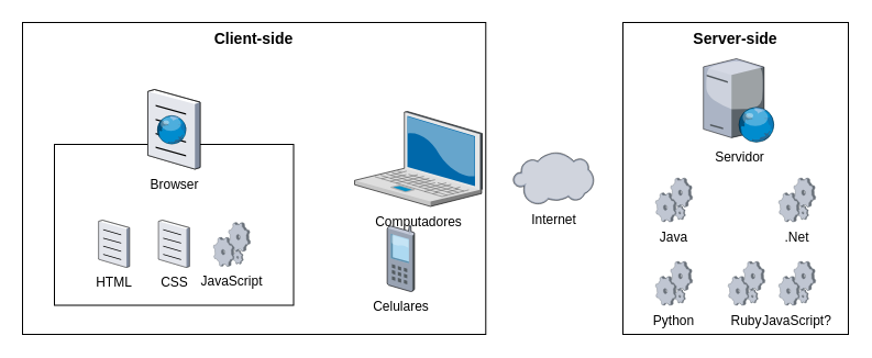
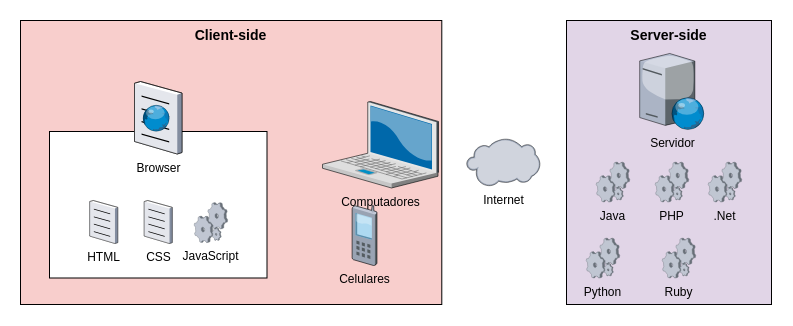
  <mxCell id="0" />
  <mxCell id="1" parent="0" />
- <mxCell id="2" value="Server-side" style="rounded=0;whiteSpace=wrap;html=1;verticalAlign=top;fontStyle=1;fontSize=14;" vertex="1" parent="1"><mxGeometry x="566" y="20" width="205" height="284" as="geometry" /></mxCell>
- <mxCell id="3" value="Client-side" style="rounded=0;whiteSpace=wrap;html=1;verticalAlign=top;fontStyle=1;fontSize=14;" vertex="1" parent="1"><mxGeometry x="20" y="20" width="421.29" height="284" as="geometry" /></mxCell>
+ <mxCell id="2" value="Server-side" style="rounded=0;whiteSpace=wrap;html=1;verticalAlign=top;fontStyle=1;fontSize=14;fillColor=#e1d5e7;" vertex="1" parent="1"><mxGeometry x="566" y="20" width="205" height="284" as="geometry" /></mxCell>
+ <mxCell id="3" value="Client-side" style="rounded=0;whiteSpace=wrap;html=1;verticalAlign=top;fontStyle=1;fontSize=14;fillColor=#f8cecc;" vertex="1" parent="1"><mxGeometry x="20" y="20" width="421.29" height="284" as="geometry" /></mxCell>
  <mxCell id="4" value="" style="rounded=0;whiteSpace=wrap;html=1;" vertex="1" parent="1"><mxGeometry x="49" y="131" width="217.5" height="146.5" as="geometry" /></mxCell>
  <mxCell id="5" value="Servidor" style="verticalLabelPosition=bottom;aspect=fixed;html=1;verticalAlign=top;strokeColor=none;align=center;outlineConnect=0;shape=mxgraph.citrix.web_server;" vertex="1" parent="1"><mxGeometry x="639.2" y="53" width="64.6" height="76" as="geometry" /></mxCell>
  <mxCell id="6" value="Computadores" style="verticalLabelPosition=bottom;aspect=fixed;html=1;verticalAlign=top;strokeColor=none;align=center;outlineConnect=0;shape=mxgraph.citrix.laptop_2;" vertex="1" parent="1"><mxGeometry x="322" y="101" width="116" height="86.5" as="geometry" /></mxCell>
  <mxCell id="7" value="Browser" style="verticalLabelPosition=bottom;aspect=fixed;html=1;verticalAlign=top;strokeColor=none;align=center;outlineConnect=0;shape=mxgraph.citrix.browser;" vertex="1" parent="1"><mxGeometry x="134" y="81" width="47.5" height="72.5" as="geometry" /></mxCell>
  <mxCell id="8" value="Celulares" style="verticalLabelPosition=bottom;aspect=fixed;html=1;verticalAlign=top;strokeColor=none;align=center;outlineConnect=0;shape=mxgraph.citrix.cell_phone;" vertex="1" parent="1"><mxGeometry x="351.5" y="205" width="25" height="60" as="geometry" /></mxCell>
  <mxCell id="9" value="JavaScript" style="verticalLabelPosition=bottom;aspect=fixed;html=1;verticalAlign=top;strokeColor=none;align=center;outlineConnect=0;shape=mxgraph.citrix.process;" vertex="1" parent="1"><mxGeometry x="193.66" y="202" width="33.55" height="40" as="geometry" /></mxCell>
  <mxCell id="10" value="HTML" style="verticalLabelPosition=bottom;aspect=fixed;html=1;verticalAlign=top;strokeColor=none;align=center;outlineConnect=0;shape=mxgraph.citrix.document;" vertex="1" parent="1"><mxGeometry x="89.21" y="200" width="28.07" height="43" as="geometry" /></mxCell>
  <mxCell id="11" value="CSS" style="verticalLabelPosition=bottom;aspect=fixed;html=1;verticalAlign=top;strokeColor=none;align=center;outlineConnect=0;shape=mxgraph.citrix.document;" vertex="1" parent="1"><mxGeometry x="143.71" y="200" width="28.07" height="43" as="geometry" /></mxCell>
  <mxCell id="12" value="Internet" style="verticalLabelPosition=bottom;aspect=fixed;html=1;verticalAlign=top;strokeColor=none;align=center;outlineConnect=0;shape=mxgraph.citrix.cloud;" vertex="1" parent="1"><mxGeometry x="466" y="138" width="73.55" height="48" as="geometry" /></mxCell>
  <mxCell id="13" value="Java" style="verticalLabelPosition=bottom;aspect=fixed;html=1;verticalAlign=top;strokeColor=none;align=center;outlineConnect=0;shape=mxgraph.citrix.process;" vertex="1" parent="1"><mxGeometry x="595.72" y="161.5" width="33.55" height="40" as="geometry" /></mxCell>
+ <mxCell id="14" value="PHP" style="verticalLabelPosition=bottom;aspect=fixed;html=1;verticalAlign=top;strokeColor=none;align=center;outlineConnect=0;shape=mxgraph.citrix.process;" vertex="1" parent="1"><mxGeometry x="654.72" y="161.5" width="33.55" height="40" as="geometry" /></mxCell>
  <mxCell id="15" value=".Net" style="verticalLabelPosition=bottom;aspect=fixed;html=1;verticalAlign=top;strokeColor=none;align=center;outlineConnect=0;shape=mxgraph.citrix.process;" vertex="1" parent="1"><mxGeometry x="707.72" y="161.5" width="33.55" height="40" as="geometry" /></mxCell>
- <mxCell id="16" value="Python" style="verticalLabelPosition=bottom;aspect=fixed;html=1;verticalAlign=top;strokeColor=none;align=center;outlineConnect=0;shape=mxgraph.citrix.process;" vertex="1" parent="1"><mxGeometry x="595.72" y="237.5" width="33.55" height="40" as="geometry" /></mxCell>
+ <mxCell id="16" value="Python" style="verticalLabelPosition=bottom;aspect=fixed;html=1;verticalAlign=top;strokeColor=none;align=center;outlineConnect=0;shape=mxgraph.citrix.process;" vertex="1" parent="1"><mxGeometry x="585.72" y="237.5" width="33.55" height="40" as="geometry" /></mxCell>
  <mxCell id="17" value="Ruby" style="verticalLabelPosition=bottom;aspect=fixed;html=1;verticalAlign=top;strokeColor=none;align=center;outlineConnect=0;shape=mxgraph.citrix.process;" vertex="1" parent="1"><mxGeometry x="661.72" y="237.5" width="33.55" height="40" as="geometry" /></mxCell>
- <mxCell id="18" value="JavaScript?" style="verticalLabelPosition=bottom;aspect=fixed;html=1;verticalAlign=top;strokeColor=none;align=center;outlineConnect=0;shape=mxgraph.citrix.process;" vertex="1" parent="1"><mxGeometry x="707.72" y="237.5" width="33.55" height="40" as="geometry" /></mxCell>
